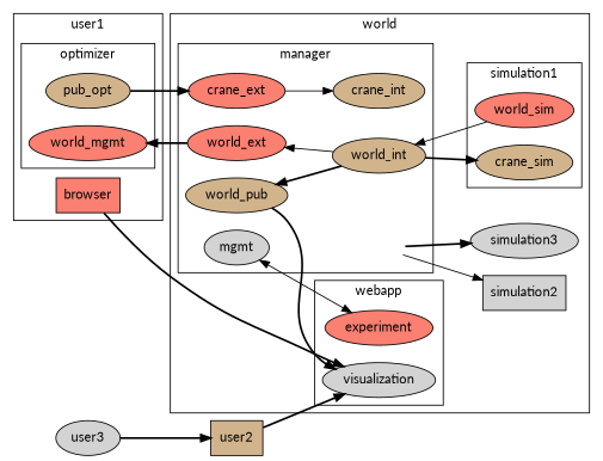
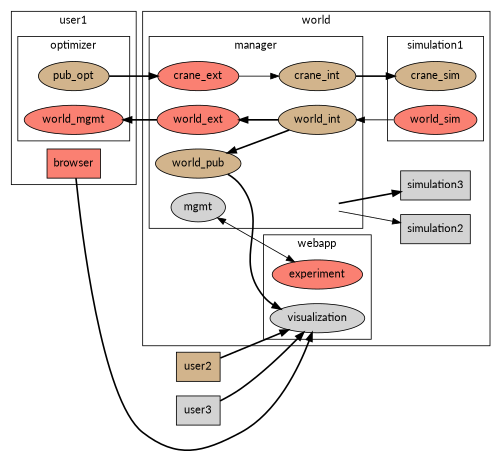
  digraph {
    compound=true
    fontname=Lato
    rankdir=LR
    node [fontname=Lato style=filled fillcolor=tan]
    edge [fontname=Lato style=bold]
    x [style=invis fillcolor=""]
    mgmt [fillcolor=lightgrey]
    world_int
    world_ext [fillcolor=salmon]
    crane_ext [fillcolor=salmon]
    crane_int
    world_pub
    experiment [fillcolor=salmon]
    visualization [fillcolor=lightgrey]
    world_sim [fillcolor=salmon]
    crane_sim
    simulation2 [fillcolor=lightgrey shape=box]
-   simulation3 [fillcolor=lightgrey shape=ellipse]
+   simulation3 [fillcolor=lightgrey shape=box]
    n14 [fillcolor=salmon label=world_mgmt]
    n15 [label=pub_opt]
    browser [fillcolor=salmon shape=box]
    user2 [shape=box]
-   user3 [fillcolor=lightgrey shape=ellipse]
+   user3 [fillcolor=lightgrey shape=box]
    subgraph cluster_1 {
      label=world
      simulation2
      simulation3
      subgraph cluster_2 {
        label=manager
        x
        mgmt
        world_int
        world_ext
        crane_ext
        crane_int
        world_pub
      }
      subgraph cluster_3 {
        label=webapp
        experiment
        visualization
      }
      subgraph cluster_4 {
        label=simulation1
        world_sim
        crane_sim
      }
    }
    subgraph cluster_5 {
      label=user1
      style=vis
      browser
      subgraph cluster_6 {
        label=optimizer
        style=vis
        n14
        n15
      }
    }
    x -> simulation2 [style=solid]
    x -> simulation3
    mgmt -> x [style=invis]
    mgmt -> experiment [dir=both style=solid]
    world_int -> world_sim [dir=back style=solid]
-   world_ext -> world_int [dir=back style=solid]
+   world_ext -> world_int [dir=back]
    crane_ext -> crane_int [style=solid]
-   world_int -> crane_sim
+   crane_int -> crane_sim
    world_pub -> world_int [dir=back]
    world_pub -> visualization
    n14 -> world_ext [dir=back]
    n15 -> crane_ext
    browser -> visualization
    user2 -> visualization
-   user3 -> user2
+   user3 -> visualization
  }
